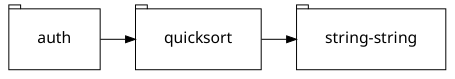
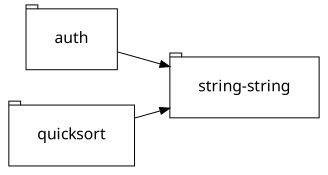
  digraph {
    nodesep=0.5
    rankdir=LR
    node [fontname=Futura fontsize=16 margin="0.4,0.3" shape=tab]
    edge [fontname=Futura fontsize=16]
    n1 [label="string-string"]
    auth
    quicksort
-   auth -> quicksort
+   auth -> n1
    quicksort -> n1
  }
